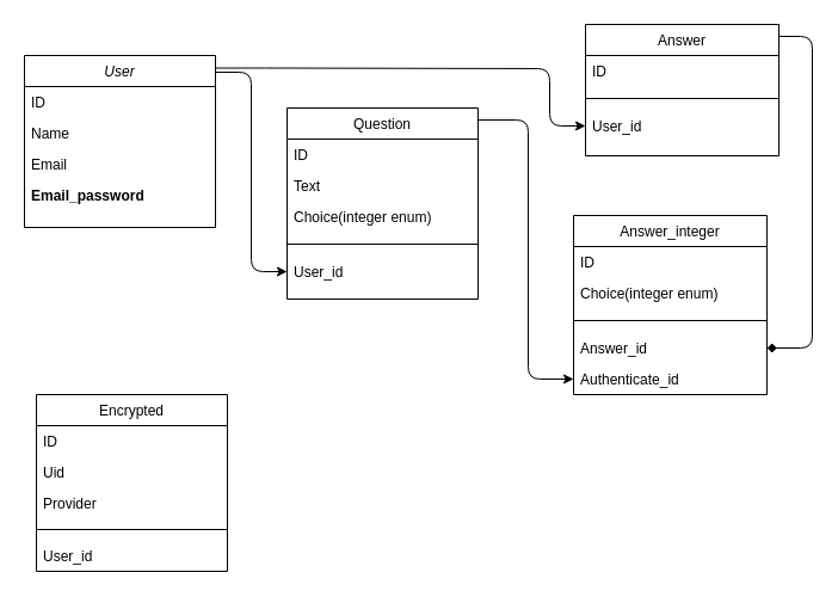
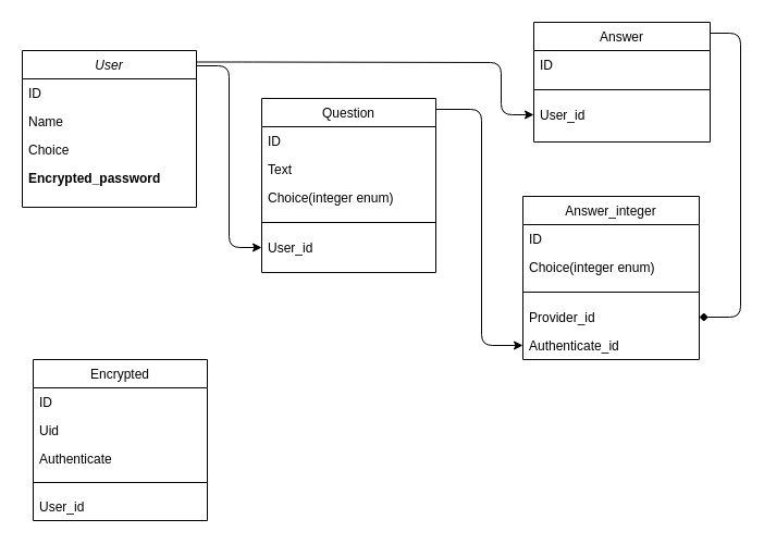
  <mxCell id="0" />
  <mxCell id="1" parent="0" />
  <mxCell id="2" value="User" style="swimlane;fontStyle=2;align=center;verticalAlign=top;childLayout=stackLayout;horizontal=1;startSize=26;horizontalStack=0;resizeParent=1;resizeLast=0;collapsible=1;marginBottom=0;rounded=0;shadow=0;strokeWidth=1;" parent="1" vertex="1"><mxGeometry x="20" y="46" width="160" height="144" as="geometry"><mxRectangle x="230" y="140" width="160" height="26" as="alternateBounds" /></mxGeometry></mxCell>
  <mxCell id="3" value="ID" style="text;align=left;verticalAlign=top;spacingLeft=4;spacingRight=4;overflow=hidden;rotatable=0;points=[[0,0.5],[1,0.5]];portConstraint=eastwest;" parent="2" vertex="1"><mxGeometry y="26" width="160" height="26" as="geometry" /></mxCell>
  <mxCell id="4" value="Name" style="text;align=left;verticalAlign=top;spacingLeft=4;spacingRight=4;overflow=hidden;rotatable=0;points=[[0,0.5],[1,0.5]];portConstraint=eastwest;rounded=0;shadow=0;html=0;" vertex="1" parent="2"><mxGeometry y="52" width="160" height="26" as="geometry" /></mxCell>
- <mxCell id="5" value="Email" style="text;align=left;verticalAlign=top;spacingLeft=4;spacingRight=4;overflow=hidden;rotatable=0;points=[[0,0.5],[1,0.5]];portConstraint=eastwest;rounded=0;shadow=0;html=0;" parent="2" vertex="1"><mxGeometry y="78" width="160" height="26" as="geometry" /></mxCell>
- <mxCell id="6" value="Email_password" style="text;align=left;verticalAlign=top;spacingLeft=4;spacingRight=4;overflow=hidden;rotatable=0;points=[[0,0.5],[1,0.5]];portConstraint=eastwest;rounded=0;shadow=0;html=0;fontStyle=1" parent="2" vertex="1"><mxGeometry y="104" width="160" height="26" as="geometry" /></mxCell>
+ <mxCell id="5" value="Choice" style="text;align=left;verticalAlign=top;spacingLeft=4;spacingRight=4;overflow=hidden;rotatable=0;points=[[0,0.5],[1,0.5]];portConstraint=eastwest;rounded=0;shadow=0;html=0;" parent="2" vertex="1"><mxGeometry y="78" width="160" height="26" as="geometry" /></mxCell>
+ <mxCell id="6" value="Encrypted_password" style="text;align=left;verticalAlign=top;spacingLeft=4;spacingRight=4;overflow=hidden;rotatable=0;points=[[0,0.5],[1,0.5]];portConstraint=eastwest;rounded=0;shadow=0;html=0;fontStyle=1" parent="2" vertex="1"><mxGeometry y="104" width="160" height="26" as="geometry" /></mxCell>
  <mxCell id="7" value="Question" style="swimlane;fontStyle=0;align=center;verticalAlign=top;childLayout=stackLayout;horizontal=1;startSize=26;horizontalStack=0;resizeParent=1;resizeLast=0;collapsible=1;marginBottom=0;rounded=0;shadow=0;strokeWidth=1;" parent="1" vertex="1"><mxGeometry x="240" y="90" width="160" height="160" as="geometry"><mxRectangle x="550" y="140" width="160" height="26" as="alternateBounds" /></mxGeometry></mxCell>
  <mxCell id="8" value="ID" style="text;align=left;verticalAlign=top;spacingLeft=4;spacingRight=4;overflow=hidden;rotatable=0;points=[[0,0.5],[1,0.5]];portConstraint=eastwest;rounded=0;shadow=0;html=0;" parent="7" vertex="1"><mxGeometry y="26" width="160" height="26" as="geometry" /></mxCell>
  <mxCell id="9" value="Text" style="text;align=left;verticalAlign=top;spacingLeft=4;spacingRight=4;overflow=hidden;rotatable=0;points=[[0,0.5],[1,0.5]];portConstraint=eastwest;rounded=0;shadow=0;html=0;" parent="7" vertex="1"><mxGeometry y="52" width="160" height="26" as="geometry" /></mxCell>
  <mxCell id="10" value="Choice(integer enum)" style="text;align=left;verticalAlign=top;spacingLeft=4;spacingRight=4;overflow=hidden;rotatable=0;points=[[0,0.5],[1,0.5]];portConstraint=eastwest;rounded=0;shadow=0;html=0;" vertex="1" parent="7"><mxGeometry y="78" width="160" height="26" as="geometry" /></mxCell>
  <mxCell id="11" value="" style="line;html=1;strokeWidth=1;align=left;verticalAlign=middle;spacingTop=-1;spacingLeft=3;spacingRight=3;rotatable=0;labelPosition=right;points=[];portConstraint=eastwest;" parent="7" vertex="1"><mxGeometry y="104" width="160" height="20" as="geometry" /></mxCell>
  <mxCell id="12" value="User_id" style="text;align=left;verticalAlign=top;spacingLeft=4;spacingRight=4;overflow=hidden;rotatable=0;points=[[0,0.5],[1,0.5]];portConstraint=eastwest;rounded=0;shadow=0;html=0;" vertex="1" parent="7"><mxGeometry y="124" width="160" height="26" as="geometry" /></mxCell>
  <mxCell id="13" value="Answer_integer" style="swimlane;fontStyle=0;align=center;verticalAlign=top;childLayout=stackLayout;horizontal=1;startSize=26;horizontalStack=0;resizeParent=1;resizeLast=0;collapsible=1;marginBottom=0;rounded=0;shadow=0;strokeWidth=1;" parent="1" vertex="1"><mxGeometry x="480" y="180" width="162" height="150" as="geometry"><mxRectangle x="550" y="140" width="160" height="26" as="alternateBounds" /></mxGeometry></mxCell>
  <mxCell id="14" value="ID" style="text;align=left;verticalAlign=top;spacingLeft=4;spacingRight=4;overflow=hidden;rotatable=0;points=[[0,0.5],[1,0.5]];portConstraint=eastwest;rounded=0;shadow=0;html=0;" parent="13" vertex="1"><mxGeometry y="26" width="162" height="26" as="geometry" /></mxCell>
  <mxCell id="15" value="Choice(integer enum)&#10;" style="text;align=left;verticalAlign=top;spacingLeft=4;spacingRight=4;overflow=hidden;rotatable=0;points=[[0,0.5],[1,0.5]];portConstraint=eastwest;rounded=0;shadow=0;html=0;" parent="13" vertex="1"><mxGeometry y="52" width="162" height="26" as="geometry" /></mxCell>
  <mxCell id="16" value="" style="line;html=1;strokeWidth=1;align=left;verticalAlign=middle;spacingTop=-1;spacingLeft=3;spacingRight=3;rotatable=0;labelPosition=right;points=[];portConstraint=eastwest;" parent="13" vertex="1"><mxGeometry y="78" width="162" height="20" as="geometry" /></mxCell>
- <mxCell id="17" value="Answer_id" style="text;align=left;verticalAlign=top;spacingLeft=4;spacingRight=4;overflow=hidden;rotatable=0;points=[[0,0.5],[1,0.5]];portConstraint=eastwest;rounded=0;shadow=0;html=0;" vertex="1" parent="13"><mxGeometry y="98" width="162" height="26" as="geometry" /></mxCell>
+ <mxCell id="17" value="Provider_id" style="text;align=left;verticalAlign=top;spacingLeft=4;spacingRight=4;overflow=hidden;rotatable=0;points=[[0,0.5],[1,0.5]];portConstraint=eastwest;rounded=0;shadow=0;html=0;" vertex="1" parent="13"><mxGeometry y="98" width="162" height="26" as="geometry" /></mxCell>
  <mxCell id="18" value="Authenticate_id" style="text;align=left;verticalAlign=top;spacingLeft=4;spacingRight=4;overflow=hidden;rotatable=0;points=[[0,0.5],[1,0.5]];portConstraint=eastwest;fontStyle=0" vertex="1" parent="13"><mxGeometry y="124" width="162" height="26" as="geometry" /></mxCell>
  <mxCell id="19" value="" style="endArrow=diamond;html=1;exitX=1;exitY=0.091;exitDx=0;exitDy=0;exitPerimeter=0;entryX=1;entryY=0.5;entryDx=0;entryDy=0;" edge="1" parent="1" source="29" target="17"><mxGeometry width="50" height="50" relative="1" as="geometry"><mxPoint x="350" y="270" as="sourcePoint" /><mxPoint x="400" y="220" as="targetPoint" /><Array as="points"><mxPoint x="680" y="30" /><mxPoint x="680" y="291" /></Array></mxGeometry></mxCell>
  <mxCell id="20" value="" style="endArrow=classic;html=1;exitX=1;exitY=0.091;exitDx=0;exitDy=0;exitPerimeter=0;entryX=0;entryY=0.5;entryDx=0;entryDy=0;" edge="1" parent="1" target="12"><mxGeometry width="50" height="50" relative="1" as="geometry"><mxPoint x="180" y="60.01" as="sourcePoint" /><mxPoint x="240" y="210" as="targetPoint" /><Array as="points"><mxPoint x="210" y="60" /><mxPoint x="210" y="227" /></Array></mxGeometry></mxCell>
  <mxCell id="21" value="" style="endArrow=classic;html=1;exitX=1;exitY=0.091;exitDx=0;exitDy=0;exitPerimeter=0;entryX=0;entryY=0.5;entryDx=0;entryDy=0;" edge="1" parent="1" target="32"><mxGeometry width="50" height="50" relative="1" as="geometry"><mxPoint x="180" y="56.51" as="sourcePoint" /><mxPoint x="256" y="273.5" as="targetPoint" /><Array as="points"><mxPoint x="222" y="56.5" /><mxPoint x="460" y="57" /><mxPoint x="460" y="105" /></Array></mxGeometry></mxCell>
  <mxCell id="22" value="Encrypted" style="swimlane;fontStyle=0;align=center;verticalAlign=top;childLayout=stackLayout;horizontal=1;startSize=26;horizontalStack=0;resizeParent=1;resizeLast=0;collapsible=1;marginBottom=0;rounded=0;shadow=0;strokeWidth=1;" parent="1" vertex="1"><mxGeometry x="30" y="330" width="160" height="148" as="geometry"><mxRectangle x="130" y="380" width="160" height="26" as="alternateBounds" /></mxGeometry></mxCell>
  <mxCell id="23" value="ID" style="text;align=left;verticalAlign=top;spacingLeft=4;spacingRight=4;overflow=hidden;rotatable=0;points=[[0,0.5],[1,0.5]];portConstraint=eastwest;" parent="22" vertex="1"><mxGeometry y="26" width="160" height="26" as="geometry" /></mxCell>
  <mxCell id="24" value="Uid" style="text;align=left;verticalAlign=top;spacingLeft=4;spacingRight=4;overflow=hidden;rotatable=0;points=[[0,0.5],[1,0.5]];portConstraint=eastwest;" parent="22" vertex="1"><mxGeometry y="52" width="160" height="26" as="geometry" /></mxCell>
- <mxCell id="25" value="Provider" style="text;align=left;verticalAlign=top;spacingLeft=4;spacingRight=4;overflow=hidden;rotatable=0;points=[[0,0.5],[1,0.5]];portConstraint=eastwest;" parent="22" vertex="1"><mxGeometry y="78" width="160" height="26" as="geometry" /></mxCell>
+ <mxCell id="25" value="Authenticate" style="text;align=left;verticalAlign=top;spacingLeft=4;spacingRight=4;overflow=hidden;rotatable=0;points=[[0,0.5],[1,0.5]];portConstraint=eastwest;" parent="22" vertex="1"><mxGeometry y="78" width="160" height="26" as="geometry" /></mxCell>
  <mxCell id="26" value="" style="line;html=1;strokeWidth=1;align=left;verticalAlign=middle;spacingTop=-1;spacingLeft=3;spacingRight=3;rotatable=0;labelPosition=right;points=[];portConstraint=eastwest;" vertex="1" parent="22"><mxGeometry y="104" width="160" height="18" as="geometry" /></mxCell>
  <mxCell id="27" value="User_id" style="text;align=left;verticalAlign=top;spacingLeft=4;spacingRight=4;overflow=hidden;rotatable=0;points=[[0,0.5],[1,0.5]];portConstraint=eastwest;" vertex="1" parent="22"><mxGeometry y="122" width="160" height="26" as="geometry" /></mxCell>
  <mxCell id="28" value="" style="endArrow=classic;html=1;exitX=1;exitY=0.091;exitDx=0;exitDy=0;exitPerimeter=0;entryX=0;entryY=0.5;entryDx=0;entryDy=0;" edge="1" parent="1" target="18"><mxGeometry width="50" height="50" relative="1" as="geometry"><mxPoint x="400" y="100.01" as="sourcePoint" /><mxPoint x="400" y="361" as="targetPoint" /><Array as="points"><mxPoint x="442" y="100" /><mxPoint x="442" y="317" /></Array></mxGeometry></mxCell>
  <mxCell id="29" value="Answer" style="swimlane;fontStyle=0;align=center;verticalAlign=top;childLayout=stackLayout;horizontal=1;startSize=26;horizontalStack=0;resizeParent=1;resizeLast=0;collapsible=1;marginBottom=0;rounded=0;shadow=0;strokeWidth=1;" vertex="1" parent="1"><mxGeometry x="490" y="20" width="162" height="110" as="geometry"><mxRectangle x="550" y="140" width="160" height="26" as="alternateBounds" /></mxGeometry></mxCell>
  <mxCell id="30" value="ID" style="text;align=left;verticalAlign=top;spacingLeft=4;spacingRight=4;overflow=hidden;rotatable=0;points=[[0,0.5],[1,0.5]];portConstraint=eastwest;rounded=0;shadow=0;html=0;" vertex="1" parent="29"><mxGeometry y="26" width="162" height="26" as="geometry" /></mxCell>
  <mxCell id="31" value="" style="line;html=1;strokeWidth=1;align=left;verticalAlign=middle;spacingTop=-1;spacingLeft=3;spacingRight=3;rotatable=0;labelPosition=right;points=[];portConstraint=eastwest;" vertex="1" parent="29"><mxGeometry y="52" width="162" height="20" as="geometry" /></mxCell>
  <mxCell id="32" value="User_id" style="text;align=left;verticalAlign=top;spacingLeft=4;spacingRight=4;overflow=hidden;rotatable=0;points=[[0,0.5],[1,0.5]];portConstraint=eastwest;fontStyle=0" vertex="1" parent="29"><mxGeometry y="72" width="162" height="26" as="geometry" /></mxCell>
